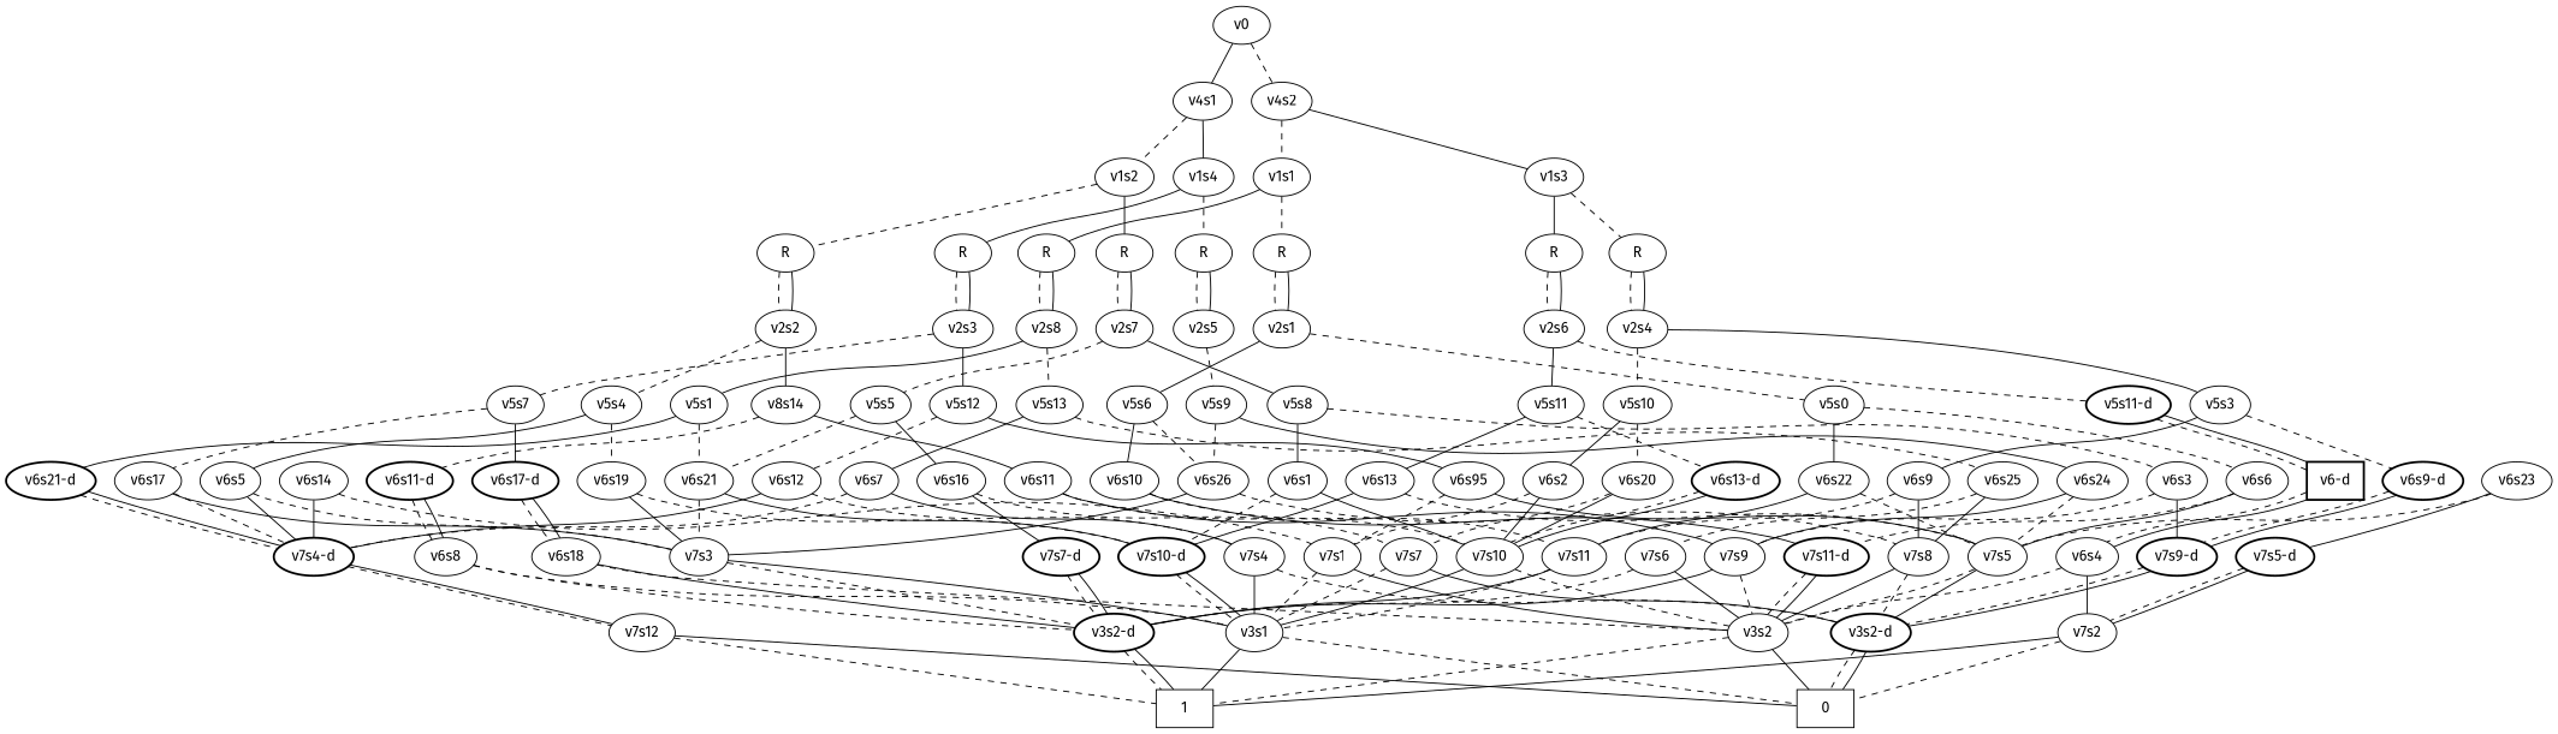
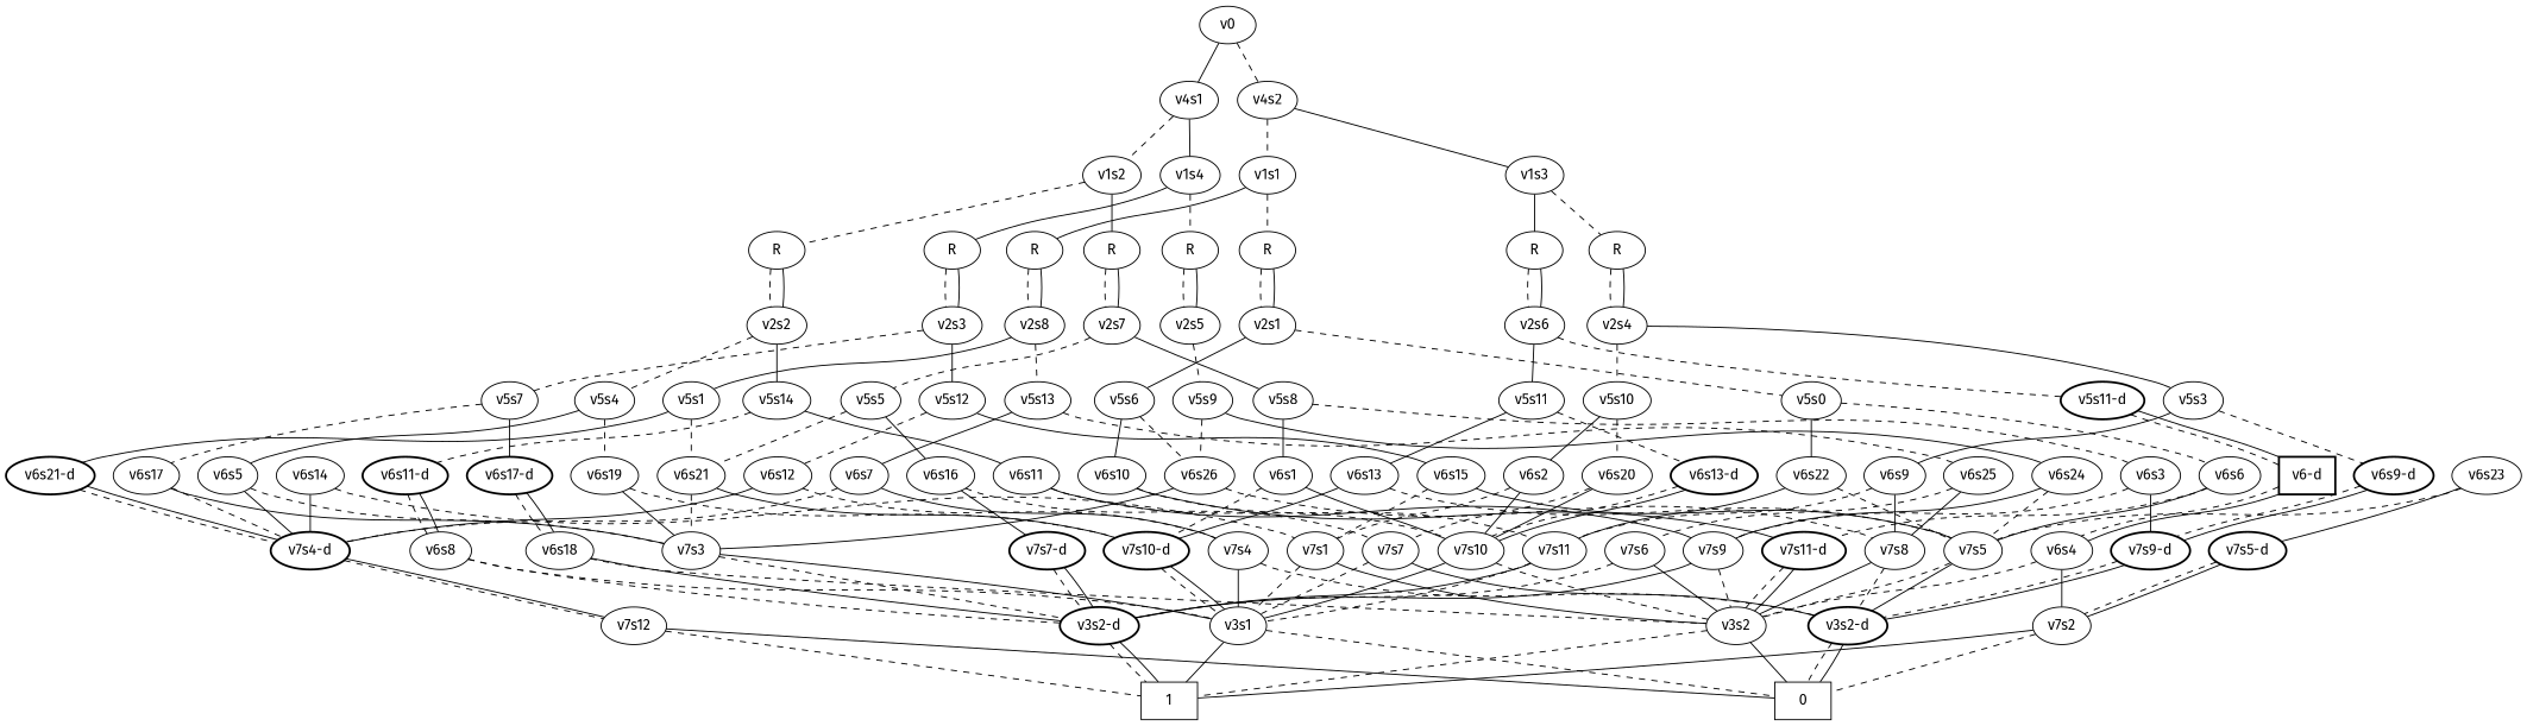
  graph {
    fontname="Fira Sans"
    node [fontname="Fira Sans"]
    edge [fontname="Fira Sans" style=dashed]
    n1 [label=v0]
    n2 [label=v4s1]
    n3 [label=v4s2]
    n4 [label=v1s4]
    n5 [label=v1s2]
    n6 [label=v1s3]
    n7 [label=v1s1]
    n8 [label=R]
    n9 [label=R]
    n10 [label=R]
    n11 [label=R]
    n12 [label=R]
    n13 [label=R]
    n14 [label=R]
    n15 [label=R]
    n16 [label=v2s3]
    n17 [label=v2s5]
    n18 [label=v2s7]
    n19 [label=v2s2]
    n20 [label=v5s12]
    n21 [label=v5s7]
    n22 [label=v5s9]
-   n23 [label=v6s95]
+   n23 [label=v6s15]
    n24 [label=v6s12]
    n25 [label="v6s17-d" style=bold]
    n26 [label=v6s17]
    n27 [label=v7s5]
    n28 [label=v7s1]
    n29 [label="v7s4-d" style=bold]
    n30 [label=v7s4]
    n31 [label=v6s18]
    n32 [label=v7s3]
    n33 [label="v3s2-d" style=bold]
    n34 [label=v3s2]
    n35 [label=v3s1]
    n36 [label=v7s12]
    n37 [label=0 shape=box]
    n38 [label=1 shape=box]
    n39 [label="v3s2-d" style=bold]
    n40 [label=v6s24]
    n41 [label=v6s26]
    n42 [label=v6s14]
    n43 [label=v6s23]
    n44 [label="v7s5-d" style=bold]
    n45 [label=v7s9]
    n46 [label=v7s8]
    n47 [label=v7s2]
    n48 [label=v5s8]
    n49 [label=v5s5]
-   n50 [label=v8s14]
+   n50 [label=v5s14]
    n51 [label=v5s4]
    n52 [label=v6s1]
    n53 [label=v6s3]
    n54 [label=v6s16]
    n55 [label=v6s21]
    n56 [label=v7s10]
    n57 [label="v7s10-d" style=bold]
    n58 [label="v7s9-d" style=bold]
    n59 [label="v7s7-d" style=bold]
    n60 [label=v7s7]
    n61 [label=v6s11]
    n62 [label="v6s11-d" style=bold]
    n63 [label=v6s5]
    n64 [label=v6s19]
    n65 [label=v6s8]
    n66 [label=v2s6]
    n67 [label=v2s4]
    n68 [label=v2s8]
    n69 [label=v2s1]
    n70 [label=v5s11]
    n71 [label="v5s11-d" style=bold]
    n72 [label=v5s3]
    n73 [label=v5s10]
    n74 [label=v6s13]
    n75 [label="v6s13-d" style=bold]
    n76 [label="v6-d" shape=box style=bold]
    n77 [label=v6s4]
    n78 [label=v6s9]
    n79 [label="v6s9-d" style=bold]
    n80 [label=v6s2]
    n81 [label=v6s20]
    n82 [label=v7s11]
    n83 [label=v5s1]
    n84 [label=v5s13]
    n85 [label=v5s6]
    n86 [label=v5s0]
    n87 [label="v6s21-d" style=bold]
    n88 [label=v6s7]
    n89 [label=v6s25]
    n90 [label=v7s6]
    n91 [label=v6s10]
    n92 [label=v6s22]
    n93 [label=v6s6]
    n94 [label="v7s11-d" style=bold]
    n1 -- n2 [style=solid]
    n1 -- n3
    n2 -- n4 [style=solid]
    n2 -- n5
    n3 -- n6 [style=solid]
    n3 -- n7
    n4 -- n8 [style=solid]
    n4 -- n9
    n5 -- n10 [style=solid]
    n5 -- n11
    n6 -- n12 [style=solid]
    n6 -- n13
    n7 -- n14 [style=solid]
    n7 -- n15
    n8 -- n16
    n8 -- n16 [style=solid]
    n9 -- n17
    n9 -- n17 [style=solid]
    n10 -- n18
    n10 -- n18 [style=solid]
    n11 -- n19
    n11 -- n19 [style=solid]
    n12 -- n66
    n12 -- n66 [style=solid]
    n13 -- n67
    n13 -- n67 [style=solid]
    n14 -- n68
    n14 -- n68 [style=solid]
    n15 -- n69
    n15 -- n69 [style=solid]
    n16 -- n20 [style=solid]
    n16 -- n21
    n17 -- n22
    n18 -- n48 [style=solid]
    n18 -- n49
    n19 -- n50 [style=solid]
    n19 -- n51
    n20 -- n23 [style=solid]
    n20 -- n24
    n21 -- n25 [style=solid]
    n21 -- n26
    n22 -- n40 [style=solid]
    n22 -- n41
    n23 -- n27 [style=solid]
    n23 -- n28
    n24 -- n29 [style=solid]
    n24 -- n30
    n25 -- n31
    n25 -- n31 [style=solid]
    n26 -- n29
    n26 -- n32 [style=solid]
    n27 -- n33 [style=solid]
    n27 -- n34
    n28 -- n34 [style=solid]
    n28 -- n35
    n29 -- n36
    n29 -- n36 [style=solid]
    n30 -- n33
    n30 -- n35 [style=solid]
    n31 -- n34
    n31 -- n39 [style=solid]
    n32 -- n35 [style=solid]
    n32 -- n39
    n33 -- n37
    n33 -- n37 [style=solid]
    n34 -- n37 [style=solid]
    n34 -- n38
    n35 -- n37
    n35 -- n38 [style=solid]
    n36 -- n37 [style=solid]
    n36 -- n38
    n39 -- n38
    n39 -- n38 [style=solid]
    n40 -- n27
    n40 -- n45 [style=solid]
    n41 -- n32 [style=solid]
    n41 -- n46
    n42 -- n28
    n42 -- n29 [style=solid]
    n43 -- n27
    n43 -- n44 [style=solid]
    n44 -- n47
    n44 -- n47 [style=solid]
    n45 -- n34
    n45 -- n39 [style=solid]
    n46 -- n33
    n46 -- n34 [style=solid]
    n47 -- n37
    n47 -- n38 [style=solid]
    n48 -- n52 [style=solid]
    n48 -- n53
    n49 -- n54 [style=solid]
    n49 -- n55
    n50 -- n61 [style=solid]
    n50 -- n62
    n51 -- n63 [style=solid]
    n51 -- n64
    n52 -- n56 [style=solid]
    n52 -- n57
    n53 -- n45
    n53 -- n58 [style=solid]
    n54 -- n59 [style=solid]
    n54 -- n60
    n55 -- n32
    n55 -- n57 [style=solid]
    n56 -- n34
    n56 -- n35 [style=solid]
    n57 -- n35
    n57 -- n35 [style=solid]
    n58 -- n33
    n58 -- n33 [style=solid]
    n59 -- n39
    n59 -- n39 [style=solid]
    n60 -- n33 [style=solid]
    n60 -- n35
    n61 -- n45 [style=solid]
    n61 -- n56
    n62 -- n65
    n62 -- n65 [style=solid]
    n63 -- n29 [style=solid]
    n63 -- n32
    n64 -- n32 [style=solid]
    n64 -- n57
    n65 -- n35
    n65 -- n39
    n66 -- n70 [style=solid]
    n66 -- n71
    n67 -- n72 [style=solid]
    n67 -- n73
    n68 -- n83 [style=solid]
    n68 -- n84
    n69 -- n85 [style=solid]
    n69 -- n86
    n70 -- n74 [style=solid]
    n70 -- n75
    n71 -- n76
    n71 -- n76 [style=solid]
    n72 -- n78 [style=solid]
    n72 -- n79
    n73 -- n80 [style=solid]
    n73 -- n81
    n74 -- n27
    n74 -- n57 [style=solid]
    n75 -- n56
    n75 -- n56 [style=solid]
    n76 -- n77
    n76 -- n77 [style=solid]
    n77 -- n34
    n77 -- n47 [style=solid]
    n78 -- n46 [style=solid]
    n78 -- n82
    n79 -- n58
    n79 -- n58 [style=solid]
    n80 -- n28
    n80 -- n56 [style=solid]
    n81 -- n56 [style=solid]
    n81 -- n60
    n82 -- n35
    n82 -- n39 [style=solid]
    n83 -- n55
    n83 -- n87 [style=solid]
    n84 -- n88 [style=solid]
    n84 -- n89
    n85 -- n41
    n85 -- n91 [style=solid]
    n86 -- n92 [style=solid]
    n86 -- n93
    n87 -- n29
    n87 -- n29 [style=solid]
    n88 -- n29
    n88 -- n30 [style=solid]
    n89 -- n46 [style=solid]
    n89 -- n90
    n90 -- n34 [style=solid]
    n90 -- n39
    n91 -- n82
    n91 -- n94 [style=solid]
    n92 -- n27
    n92 -- n82 [style=solid]
    n93 -- n27 [style=solid]
    n93 -- n94
    n94 -- n34
    n94 -- n34 [style=solid]
  }
